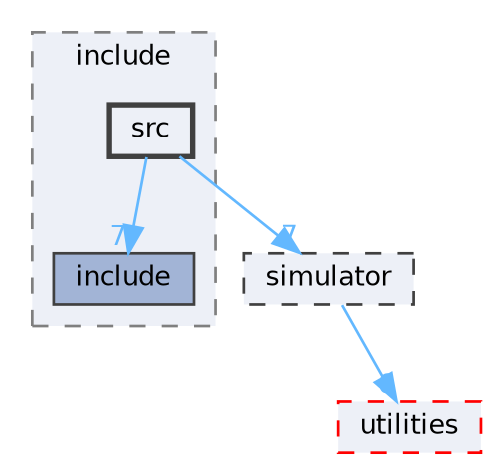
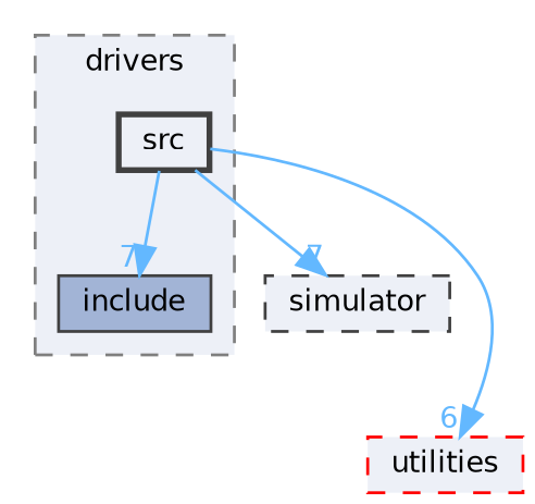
  digraph {
    compound=true
    node [color=grey25 fillcolor="#edf0f7" fontname=Helvetica fontsize=10 shape=box style="filled,dashed"]
    edge [color=steelblue1 fontcolor=steelblue1 fontname=Helvetica fontsize=10 headlabel=7 labeldistance=1.5 labelfontname=Helvetica labelfontsize=10]
    n1 [fillcolor="#a2b4d6" height=0.2 label=include style=filled width=0.4]
    n2 [height=0.2 label=src style="filled,bold" width=0.4]
    n3 [height=0.2 label=simulator width=0.4]
    n4 [color=red height=0.2 label=utilities width=0.4]
    subgraph cluster_1 {
      bgcolor="#edf0f7"
      fontname=Helvetica
      fontsize=10
-     label=include
+     label=drivers
      pencolor=grey50
      style="filled,dashed"
      n1
      n2
    }
    n2 -> n1
    n2 -> n3
-   n3 -> n4 [headlabel=6]
+   n2 -> n4 [headlabel=6]
  }
